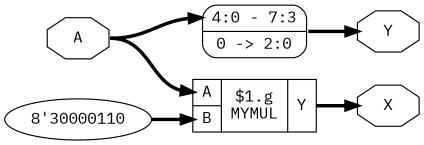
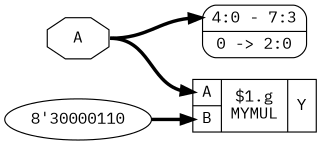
  digraph {
    fontname="IBM Plex Mono"
    rankdir=LR
    remincross=true
    node [color=black fontcolor=black fontname="IBM Plex Mono" shape=octagon]
    edge [color=black fontcolor=black fontname="IBM Plex Mono" headport=w style="setlinewidth(3)" tailport=e]
    n1 [label=A]
    n2 [label="{{<p1> A|<p4> B}|$1.g\nMYMUL|{<p3> Y}}" shape=record color="" fontcolor=""]
    n3 [label="<s1> 4:0 - 7:3 |0 -&gt; 2:0 " shape=record style=rounded]
-   n4 [label=X]
-   n5 [label=Y]
    n6 [label="8'30000110" color="" fontcolor="" shape=""]
    n1 -> n2 [headport="p1:w"]
    n1 -> n3 [headport="s1:w"]
-   n2 -> n4 [tailport="p3:e"]
-   n3 -> n5
    n6 -> n2 [headport="p4:w"]
  }
